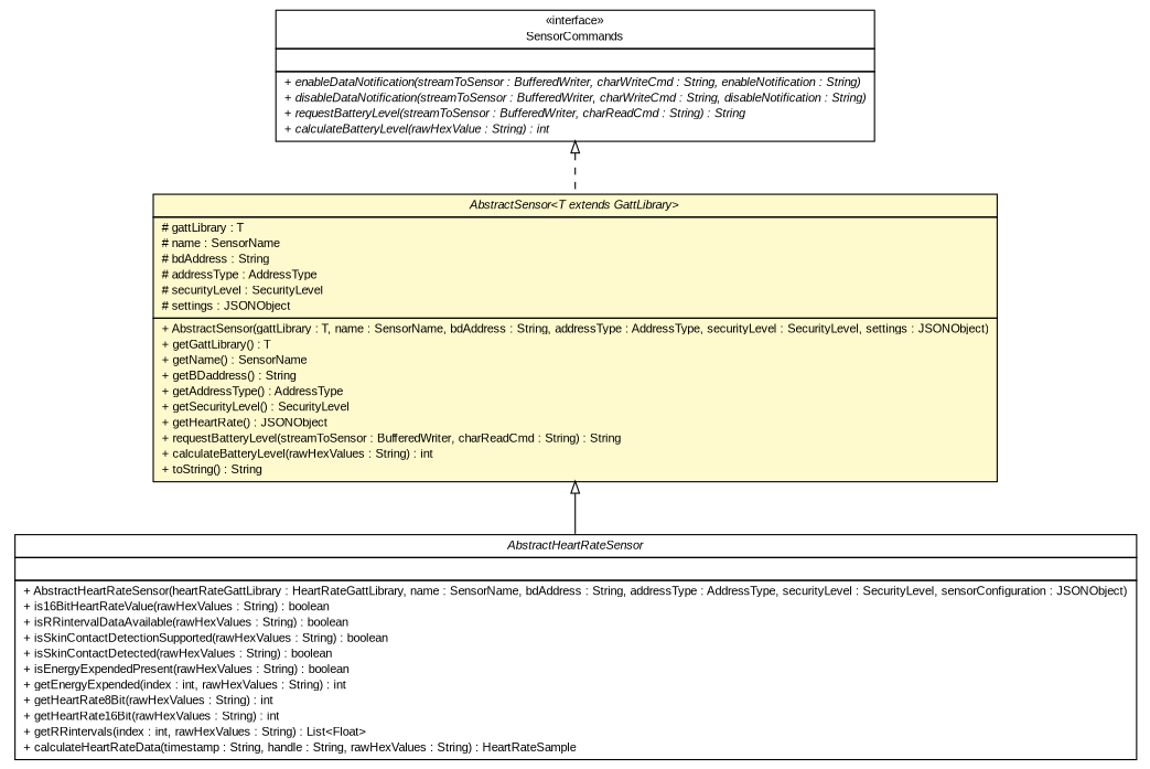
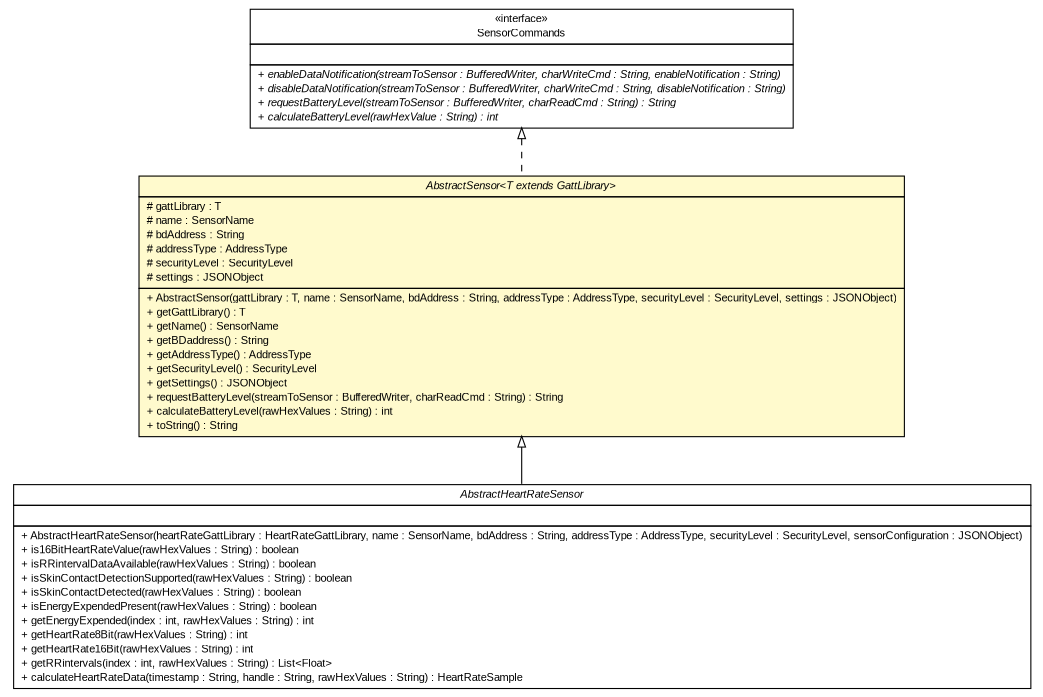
  digraph {
    nodesep=0.25
    ranksep=0.5
    node [fontcolor=black fontname=arial fontsize=10.0 shape=plaintext]
    edge [arrowtail=empty dir=back fontname=arial fontsize=10 headport=p labelfontname=arial labelfontsize=10 tailport=p]
    n1 [label=<<table title="de.fhg.fit.biomos.sensorplatform.sensor.SensorCommands" border="0" cellborder="1" cellspacing="0" cellpadding="2" port="p" href="./SensorCommands.html"> 		<tr><td><table border="0" cellspacing="0" cellpadding="1"> <tr><td align="center" balign="center"> &#171;interface&#187; </td></tr> <tr><td align="center" balign="center"> SensorCommands </td></tr> 		</table></td></tr> 		<tr><td><table border="0" cellspacing="0" cellpadding="1"> <tr><td align="left" balign="left">  </td></tr> 		</table></td></tr> 		<tr><td><table border="0" cellspacing="0" cellpadding="1"> <tr><td align="left" balign="left"><font face="arial italic" point-size="10.0"> + enableDataNotification(streamToSensor : BufferedWriter, charWriteCmd : String, enableNotification : String) </font></td></tr> <tr><td align="left" balign="left"><font face="arial italic" point-size="10.0"> + disableDataNotification(streamToSensor : BufferedWriter, charWriteCmd : String, disableNotification : String) </font></td></tr> <tr><td align="left" balign="left"><font face="arial italic" point-size="10.0"> + requestBatteryLevel(streamToSensor : BufferedWriter, charReadCmd : String) : String </font></td></tr> <tr><td align="left" balign="left"><font face="arial italic" point-size="10.0"> + calculateBatteryLevel(rawHexValue : String) : int </font></td></tr> 		</table></td></tr> 		</table>>]
-   n2 [label=<<table title="de.fhg.fit.biomos.sensorplatform.sensor.AbstractSensor" border="0" cellborder="1" cellspacing="0" cellpadding="2" port="p" bgcolor="lemonChiffon" href="./AbstractSensor.html"> 		<tr><td><table border="0" cellspacing="0" cellpadding="1"> <tr><td align="center" balign="center"><font face="arial italic"> AbstractSensor&lt;T extends GattLibrary&gt; </font></td></tr> 		</table></td></tr> 		<tr><td><table border="0" cellspacing="0" cellpadding="1"> <tr><td align="left" balign="left"> # gattLibrary : T </td></tr> <tr><td align="left" balign="left"> # name : SensorName </td></tr> <tr><td align="left" balign="left"> # bdAddress : String </td></tr> <tr><td align="left" balign="left"> # addressType : AddressType </td></tr> <tr><td align="left" balign="left"> # securityLevel : SecurityLevel </td></tr> <tr><td align="left" balign="left"> # settings : JSONObject </td></tr> 		</table></td></tr> 		<tr><td><table border="0" cellspacing="0" cellpadding="1"> <tr><td align="left" balign="left"> + AbstractSensor(gattLibrary : T, name : SensorName, bdAddress : String, addressType : AddressType, securityLevel : SecurityLevel, settings : JSONObject) </td></tr> <tr><td align="left" balign="left"> + getGattLibrary() : T </td></tr> <tr><td align="left" balign="left"> + getName() : SensorName </td></tr> <tr><td align="left" balign="left"> + getBDaddress() : String </td></tr> <tr><td align="left" balign="left"> + getAddressType() : AddressType </td></tr> <tr><td align="left" balign="left"> + getSecurityLevel() : SecurityLevel </td></tr> <tr><td align="left" balign="left"> + getHeartRate() : JSONObject </td></tr> <tr><td align="left" balign="left"> + requestBatteryLevel(streamToSensor : BufferedWriter, charReadCmd : String) : String </td></tr> <tr><td align="left" balign="left"> + calculateBatteryLevel(rawHexValues : String) : int </td></tr> <tr><td align="left" balign="left"> + toString() : String </td></tr> 		</table></td></tr> 		</table>>]
+   n2 [label=<<table title="de.fhg.fit.biomos.sensorplatform.sensor.AbstractSensor" border="0" cellborder="1" cellspacing="0" cellpadding="2" port="p" bgcolor="lemonChiffon" href="./AbstractSensor.html"> 		<tr><td><table border="0" cellspacing="0" cellpadding="1"> <tr><td align="center" balign="center"><font face="arial italic"> AbstractSensor&lt;T extends GattLibrary&gt; </font></td></tr> 		</table></td></tr> 		<tr><td><table border="0" cellspacing="0" cellpadding="1"> <tr><td align="left" balign="left"> # gattLibrary : T </td></tr> <tr><td align="left" balign="left"> # name : SensorName </td></tr> <tr><td align="left" balign="left"> # bdAddress : String </td></tr> <tr><td align="left" balign="left"> # addressType : AddressType </td></tr> <tr><td align="left" balign="left"> # securityLevel : SecurityLevel </td></tr> <tr><td align="left" balign="left"> # settings : JSONObject </td></tr> 		</table></td></tr> 		<tr><td><table border="0" cellspacing="0" cellpadding="1"> <tr><td align="left" balign="left"> + AbstractSensor(gattLibrary : T, name : SensorName, bdAddress : String, addressType : AddressType, securityLevel : SecurityLevel, settings : JSONObject) </td></tr> <tr><td align="left" balign="left"> + getGattLibrary() : T </td></tr> <tr><td align="left" balign="left"> + getName() : SensorName </td></tr> <tr><td align="left" balign="left"> + getBDaddress() : String </td></tr> <tr><td align="left" balign="left"> + getAddressType() : AddressType </td></tr> <tr><td align="left" balign="left"> + getSecurityLevel() : SecurityLevel </td></tr> <tr><td align="left" balign="left"> + getSettings() : JSONObject </td></tr> <tr><td align="left" balign="left"> + requestBatteryLevel(streamToSensor : BufferedWriter, charReadCmd : String) : String </td></tr> <tr><td align="left" balign="left"> + calculateBatteryLevel(rawHexValues : String) : int </td></tr> <tr><td align="left" balign="left"> + toString() : String </td></tr> 		</table></td></tr> 		</table>>]
    n3 [label=<<table title="de.fhg.fit.biomos.sensorplatform.sensor.AbstractHeartRateSensor" border="0" cellborder="1" cellspacing="0" cellpadding="2" port="p" href="./AbstractHeartRateSensor.html"> 		<tr><td><table border="0" cellspacing="0" cellpadding="1"> <tr><td align="center" balign="center"><font face="arial italic"> AbstractHeartRateSensor </font></td></tr> 		</table></td></tr> 		<tr><td><table border="0" cellspacing="0" cellpadding="1"> <tr><td align="left" balign="left">  </td></tr> 		</table></td></tr> 		<tr><td><table border="0" cellspacing="0" cellpadding="1"> <tr><td align="left" balign="left"> + AbstractHeartRateSensor(heartRateGattLibrary : HeartRateGattLibrary, name : SensorName, bdAddress : String, addressType : AddressType, securityLevel : SecurityLevel, sensorConfiguration : JSONObject) </td></tr> <tr><td align="left" balign="left"> + is16BitHeartRateValue(rawHexValues : String) : boolean </td></tr> <tr><td align="left" balign="left"> + isRRintervalDataAvailable(rawHexValues : String) : boolean </td></tr> <tr><td align="left" balign="left"> + isSkinContactDetectionSupported(rawHexValues : String) : boolean </td></tr> <tr><td align="left" balign="left"> + isSkinContactDetected(rawHexValues : String) : boolean </td></tr> <tr><td align="left" balign="left"> + isEnergyExpendedPresent(rawHexValues : String) : boolean </td></tr> <tr><td align="left" balign="left"> + getEnergyExpended(index : int, rawHexValues : String) : int </td></tr> <tr><td align="left" balign="left"> + getHeartRate8Bit(rawHexValues : String) : int </td></tr> <tr><td align="left" balign="left"> + getHeartRate16Bit(rawHexValues : String) : int </td></tr> <tr><td align="left" balign="left"> + getRRintervals(index : int, rawHexValues : String) : List&lt;Float&gt; </td></tr> <tr><td align="left" balign="left"> + calculateHeartRateData(timestamp : String, handle : String, rawHexValues : String) : HeartRateSample </td></tr> 		</table></td></tr> 		</table>>]
    n1 -> n2 [style=dashed]
    n2 -> n3
  }
